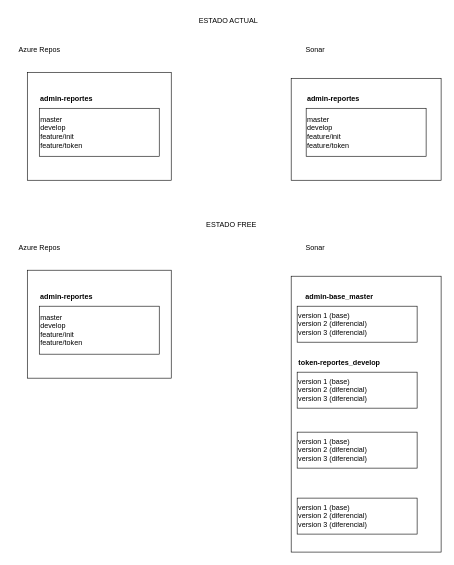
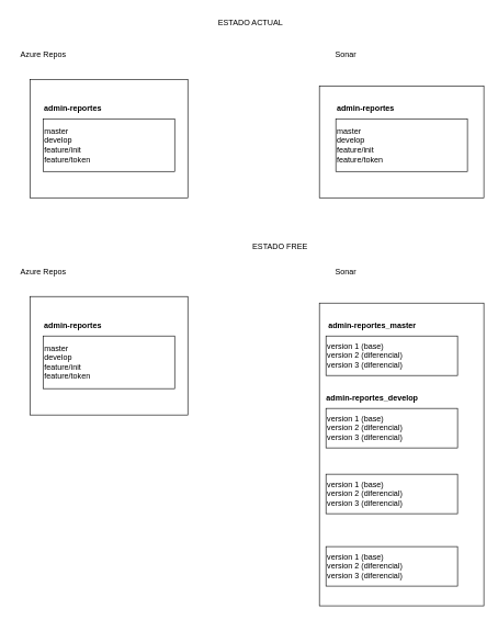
  <mxCell id="0" />
  <mxCell id="1" parent="0" />
  <mxCell id="2" value="" style="rounded=0;whiteSpace=wrap;html=1;" vertex="1" parent="1"><mxGeometry x="45" y="120" width="240" height="180" as="geometry" /></mxCell>
  <mxCell id="3" value="Azure Repos" style="text;html=1;align=center;verticalAlign=middle;resizable=0;points=[];autosize=1;strokeColor=none;fillColor=none;" vertex="1" parent="1"><mxGeometry x="20" y="68" width="90" height="30" as="geometry" /></mxCell>
  <mxCell id="4" value="" style="rounded=0;whiteSpace=wrap;html=1;" vertex="1" parent="1"><mxGeometry x="485" y="130" width="250" height="170" as="geometry" /></mxCell>
  <mxCell id="5" value="Sonar" style="text;html=1;align=center;verticalAlign=middle;resizable=0;points=[];autosize=1;strokeColor=none;fillColor=none;" vertex="1" parent="1"><mxGeometry x="495" y="68" width="60" height="30" as="geometry" /></mxCell>
  <mxCell id="6" value="ESTADO ACTUAL" style="text;html=1;align=center;verticalAlign=middle;resizable=0;points=[];autosize=1;strokeColor=none;fillColor=none;" vertex="1" parent="1"><mxGeometry x="320" y="20" width="120" height="30" as="geometry" /></mxCell>
  <mxCell id="7" value="&lt;div&gt;master&lt;/div&gt;develop&lt;div&gt;feature/init&lt;/div&gt;&lt;div&gt;feature/token&lt;/div&gt;" style="rounded=0;whiteSpace=wrap;html=1;align=left;" vertex="1" parent="1"><mxGeometry x="65" y="180" width="200" height="80" as="geometry" /></mxCell>
  <mxCell id="8" value="&lt;b&gt;admin-reportes&lt;/b&gt;" style="text;html=1;align=center;verticalAlign=middle;resizable=0;points=[];autosize=1;strokeColor=none;fillColor=none;" vertex="1" parent="1"><mxGeometry x="55" y="150" width="110" height="30" as="geometry" /></mxCell>
  <mxCell id="9" value="&lt;div&gt;master&lt;/div&gt;develop&lt;div&gt;feature/init&lt;/div&gt;&lt;div&gt;feature/token&lt;/div&gt;" style="rounded=0;whiteSpace=wrap;html=1;align=left;" vertex="1" parent="1"><mxGeometry x="510" y="180" width="200" height="80" as="geometry" /></mxCell>
  <mxCell id="10" value="&lt;b&gt;admin-reportes&lt;/b&gt;" style="text;html=1;align=center;verticalAlign=middle;resizable=0;points=[];autosize=1;strokeColor=none;fillColor=none;" vertex="1" parent="1"><mxGeometry x="500" y="150" width="110" height="30" as="geometry" /></mxCell>
  <mxCell id="11" value="" style="rounded=0;whiteSpace=wrap;html=1;" vertex="1" parent="1"><mxGeometry x="45" y="450" width="240" height="180" as="geometry" /></mxCell>
  <mxCell id="12" value="Azure Repos" style="text;html=1;align=center;verticalAlign=middle;resizable=0;points=[];autosize=1;strokeColor=none;fillColor=none;" vertex="1" parent="1"><mxGeometry x="20" y="398" width="90" height="30" as="geometry" /></mxCell>
  <mxCell id="13" value="" style="rounded=0;whiteSpace=wrap;html=1;" vertex="1" parent="1"><mxGeometry x="485" y="460" width="250" height="460" as="geometry" /></mxCell>
  <mxCell id="14" value="Sonar" style="text;html=1;align=center;verticalAlign=middle;resizable=0;points=[];autosize=1;strokeColor=none;fillColor=none;" vertex="1" parent="1"><mxGeometry x="495" y="398" width="60" height="30" as="geometry" /></mxCell>
- <mxCell id="15" value="ESTADO FREE" style="text;html=1;align=center;verticalAlign=middle;resizable=0;points=[];autosize=1;strokeColor=none;fillColor=none;" vertex="1" parent="1"><mxGeometry x="330" y="360" width="110" height="30" as="geometry" /></mxCell>
+ <mxCell id="15" value="ESTADO FREE" style="text;html=1;align=center;verticalAlign=middle;resizable=0;points=[];autosize=1;strokeColor=none;fillColor=none;" vertex="1" parent="1"><mxGeometry x="370" y="360" width="110" height="30" as="geometry" /></mxCell>
  <mxCell id="16" value="&lt;div&gt;master&lt;/div&gt;develop&lt;div&gt;feature/init&lt;/div&gt;&lt;div&gt;feature/token&lt;/div&gt;" style="rounded=0;whiteSpace=wrap;html=1;align=left;" vertex="1" parent="1"><mxGeometry x="65" y="510" width="200" height="80" as="geometry" /></mxCell>
  <mxCell id="17" value="&lt;b&gt;admin-reportes&lt;/b&gt;" style="text;html=1;align=center;verticalAlign=middle;resizable=0;points=[];autosize=1;strokeColor=none;fillColor=none;" vertex="1" parent="1"><mxGeometry x="55" y="480" width="110" height="30" as="geometry" /></mxCell>
  <mxCell id="18" value="version 1 (base)&lt;div&gt;version 2 (diferencial)&lt;/div&gt;&lt;div&gt;version 3&amp;nbsp;&lt;span style=&quot;background-color: transparent; color: light-dark(rgb(0, 0, 0), rgb(255, 255, 255));&quot;&gt;(diferencial)&lt;/span&gt;&lt;/div&gt;" style="rounded=0;whiteSpace=wrap;html=1;align=left;" vertex="1" parent="1"><mxGeometry x="495" y="510" width="200" height="60" as="geometry" /></mxCell>
- <mxCell id="19" value="&lt;b&gt;admin-base_master&lt;/b&gt;" style="text;html=1;align=center;verticalAlign=middle;resizable=0;points=[];autosize=1;strokeColor=none;fillColor=none;" vertex="1" parent="1"><mxGeometry x="485" y="480" width="160" height="30" as="geometry" /></mxCell>
+ <mxCell id="19" value="&lt;b&gt;admin-reportes_master&lt;/b&gt;" style="text;html=1;align=center;verticalAlign=middle;resizable=0;points=[];autosize=1;strokeColor=none;fillColor=none;" vertex="1" parent="1"><mxGeometry x="485" y="480" width="160" height="30" as="geometry" /></mxCell>
  <mxCell id="20" value="version 1 (base)&lt;div&gt;version 2 (diferencial)&lt;/div&gt;&lt;div&gt;version 3&amp;nbsp;&lt;span style=&quot;background-color: transparent; color: light-dark(rgb(0, 0, 0), rgb(255, 255, 255));&quot;&gt;(diferencial)&lt;/span&gt;&lt;/div&gt;" style="rounded=0;whiteSpace=wrap;html=1;align=left;" vertex="1" parent="1"><mxGeometry x="495" y="620" width="200" height="60" as="geometry" /></mxCell>
- <mxCell id="21" value="&lt;b&gt;token-reportes_develop&lt;/b&gt;" style="text;html=1;align=center;verticalAlign=middle;resizable=0;points=[];autosize=1;strokeColor=none;fillColor=none;" vertex="1" parent="1"><mxGeometry x="485" y="590" width="160" height="30" as="geometry" /></mxCell>
+ <mxCell id="21" value="&lt;b&gt;admin-reportes_develop&lt;/b&gt;" style="text;html=1;align=center;verticalAlign=middle;resizable=0;points=[];autosize=1;strokeColor=none;fillColor=none;" vertex="1" parent="1"><mxGeometry x="485" y="590" width="160" height="30" as="geometry" /></mxCell>
  <mxCell id="22" value="version 1 (base)&lt;div&gt;version 2 (diferencial)&lt;/div&gt;&lt;div&gt;version 3&amp;nbsp;&lt;span style=&quot;background-color: transparent; color: light-dark(rgb(0, 0, 0), rgb(255, 255, 255));&quot;&gt;(diferencial)&lt;/span&gt;&lt;/div&gt;" style="rounded=0;whiteSpace=wrap;html=1;align=left;" vertex="1" parent="1"><mxGeometry x="495" y="720" width="200" height="60" as="geometry" /></mxCell>
  <mxCell id="23" value="version 1 (base)&lt;div&gt;version 2 (diferencial)&lt;/div&gt;&lt;div&gt;version 3&amp;nbsp;&lt;span style=&quot;background-color: transparent; color: light-dark(rgb(0, 0, 0), rgb(255, 255, 255));&quot;&gt;(diferencial)&lt;/span&gt;&lt;/div&gt;" style="rounded=0;whiteSpace=wrap;html=1;align=left;" vertex="1" parent="1"><mxGeometry x="495" y="830" width="200" height="60" as="geometry" /></mxCell>
